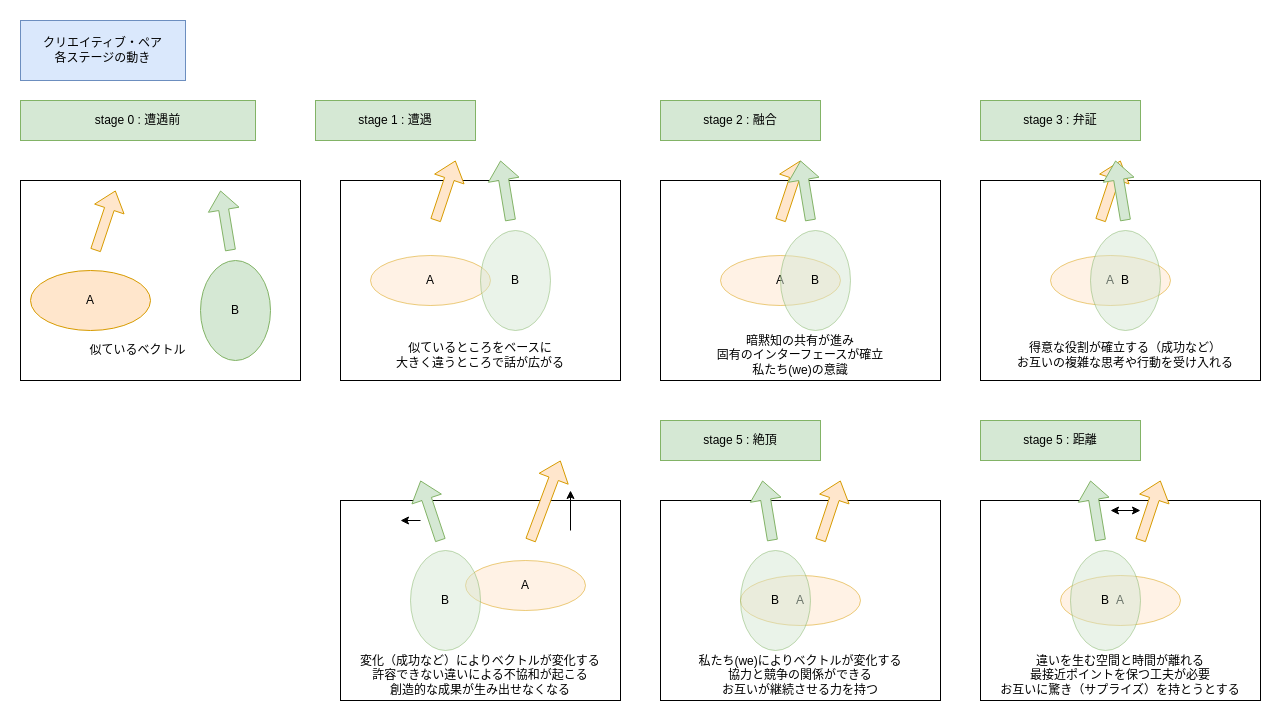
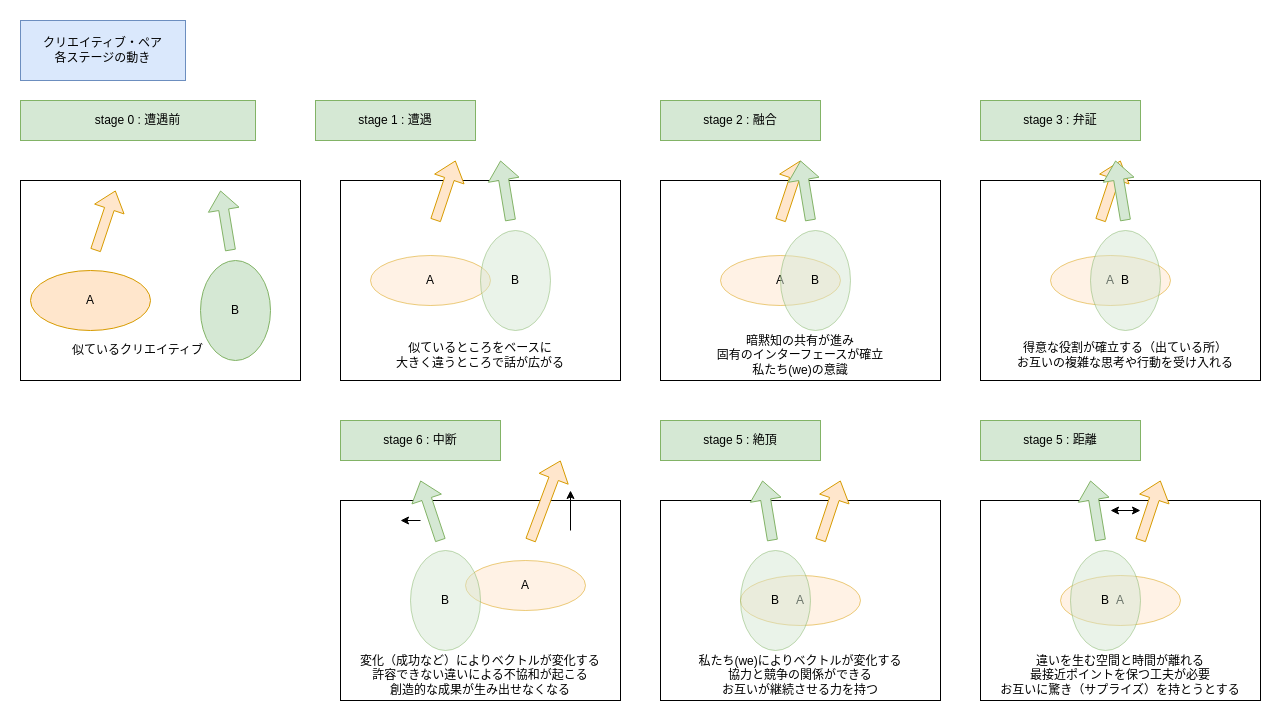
  <mxCell id="0" />
  <mxCell id="1" parent="0" />
  <mxCell id="2" value="" style="rounded=0;whiteSpace=wrap;html=1;" vertex="1" parent="1"><mxGeometry x="340" y="500" width="280" height="200" as="geometry" /></mxCell>
  <mxCell id="3" value="" style="rounded=0;whiteSpace=wrap;html=1;" vertex="1" parent="1"><mxGeometry x="660" y="500" width="280" height="200" as="geometry" /></mxCell>
  <mxCell id="4" value="" style="rounded=0;whiteSpace=wrap;html=1;" vertex="1" parent="1"><mxGeometry x="660" y="180" width="280" height="200" as="geometry" /></mxCell>
  <mxCell id="5" value="クリエイティブ・ペア&lt;div&gt;各ステージの動き&lt;/div&gt;" style="text;html=1;align=center;verticalAlign=middle;whiteSpace=wrap;rounded=0;fillColor=#dae8fc;strokeColor=#6c8ebf;" vertex="1" parent="1"><mxGeometry x="20" y="20" width="165" height="60" as="geometry" /></mxCell>
  <mxCell id="6" value="" style="rounded=0;whiteSpace=wrap;html=1;" vertex="1" parent="1"><mxGeometry x="20" y="180" width="280" height="200" as="geometry" /></mxCell>
  <mxCell id="7" value="stage 0 : 遭遇前" style="text;html=1;align=center;verticalAlign=middle;whiteSpace=wrap;rounded=0;fillColor=#d5e8d4;strokeColor=#82b366;" vertex="1" parent="1"><mxGeometry x="20" y="100" width="235" height="40" as="geometry" /></mxCell>
  <mxCell id="8" value="" style="shape=flexArrow;endArrow=classic;html=1;rounded=0;fillColor=#ffe6cc;strokeColor=#d79b00;" edge="1" parent="1"><mxGeometry width="50" height="50" relative="1" as="geometry"><mxPoint x="95" y="250" as="sourcePoint" /><mxPoint x="115" y="190" as="targetPoint" /></mxGeometry></mxCell>
  <mxCell id="9" value="" style="shape=flexArrow;endArrow=classic;html=1;rounded=0;fillColor=#d5e8d4;strokeColor=#82b366;" edge="1" parent="1"><mxGeometry width="50" height="50" relative="1" as="geometry"><mxPoint x="230" y="250" as="sourcePoint" /><mxPoint x="220" y="190" as="targetPoint" /></mxGeometry></mxCell>
- <mxCell id="10" value="似ている&lt;span style=&quot;background-color: transparent; color: light-dark(rgb(0, 0, 0), rgb(255, 255, 255));&quot;&gt;ベクトル&lt;/span&gt;" style="text;html=1;align=center;verticalAlign=middle;whiteSpace=wrap;rounded=0;" vertex="1" parent="1"><mxGeometry x="70" y="330" width="135" height="40" as="geometry" /></mxCell>
+ <mxCell id="10" value="似ている&lt;span style=&quot;background-color: transparent; color: light-dark(rgb(0, 0, 0), rgb(255, 255, 255));&quot;&gt;クリエイティブ&lt;/span&gt;" style="text;html=1;align=center;verticalAlign=middle;whiteSpace=wrap;rounded=0;" vertex="1" parent="1"><mxGeometry x="70" y="330" width="135" height="40" as="geometry" /></mxCell>
  <mxCell id="11" value="" style="rounded=0;whiteSpace=wrap;html=1;" vertex="1" parent="1"><mxGeometry x="340" y="180" width="280" height="200" as="geometry" /></mxCell>
  <mxCell id="12" value="" style="shape=flexArrow;endArrow=classic;html=1;rounded=0;fillColor=#ffe6cc;strokeColor=#d79b00;" edge="1" parent="1"><mxGeometry width="50" height="50" relative="1" as="geometry"><mxPoint x="435" y="220" as="sourcePoint" /><mxPoint x="455" y="160" as="targetPoint" /></mxGeometry></mxCell>
  <mxCell id="13" value="" style="shape=flexArrow;endArrow=classic;html=1;rounded=0;fillColor=#d5e8d4;strokeColor=#82b366;" edge="1" parent="1"><mxGeometry width="50" height="50" relative="1" as="geometry"><mxPoint x="510" y="220" as="sourcePoint" /><mxPoint x="500" y="160" as="targetPoint" /></mxGeometry></mxCell>
  <mxCell id="14" value="&lt;div&gt;似ているところをベースに&lt;/div&gt;大きく違うところで話が広がる" style="text;html=1;align=center;verticalAlign=middle;whiteSpace=wrap;rounded=0;" vertex="1" parent="1"><mxGeometry x="390" y="330" width="180" height="50" as="geometry" /></mxCell>
  <mxCell id="15" value="stage 1 : 遭遇" style="text;html=1;align=center;verticalAlign=middle;whiteSpace=wrap;rounded=0;fillColor=#d5e8d4;strokeColor=#82b366;" vertex="1" parent="1"><mxGeometry x="315" y="100" width="160" height="40" as="geometry" /></mxCell>
  <mxCell id="16" value="A" style="ellipse;whiteSpace=wrap;html=1;fillColor=#ffe6cc;strokeColor=#d79b00;" vertex="1" parent="1"><mxGeometry x="30" y="270" width="120" height="60" as="geometry" /></mxCell>
  <mxCell id="17" value="A" style="ellipse;whiteSpace=wrap;html=1;opacity=50;fillColor=#ffe6cc;strokeColor=#d79b00;" vertex="1" parent="1"><mxGeometry x="370" y="255" width="120" height="50" as="geometry" /></mxCell>
  <mxCell id="18" value="B" style="ellipse;whiteSpace=wrap;html=1;fillColor=#d5e8d4;strokeColor=#82b366;" vertex="1" parent="1"><mxGeometry x="200" y="260" width="70" height="100" as="geometry" /></mxCell>
  <mxCell id="19" value="B" style="ellipse;whiteSpace=wrap;html=1;opacity=50;fillColor=#d5e8d4;strokeColor=#82b366;" vertex="1" parent="1"><mxGeometry x="480" y="230" width="70" height="100" as="geometry" /></mxCell>
  <mxCell id="20" value="" style="shape=flexArrow;endArrow=classic;html=1;rounded=0;fillColor=#ffe6cc;strokeColor=#d79b00;" edge="1" parent="1"><mxGeometry width="50" height="50" relative="1" as="geometry"><mxPoint x="780" y="220" as="sourcePoint" /><mxPoint x="800" y="160" as="targetPoint" /></mxGeometry></mxCell>
  <mxCell id="21" value="" style="shape=flexArrow;endArrow=classic;html=1;rounded=0;fillColor=#d5e8d4;strokeColor=#82b366;" edge="1" parent="1"><mxGeometry width="50" height="50" relative="1" as="geometry"><mxPoint x="810" y="220" as="sourcePoint" /><mxPoint x="800" y="160" as="targetPoint" /></mxGeometry></mxCell>
  <mxCell id="22" value="&lt;div&gt;暗黙知の共有が進み&lt;/div&gt;&lt;div&gt;固有のインターフェースが確立&lt;/div&gt;&lt;div&gt;私たち(we)の意識&lt;/div&gt;" style="text;html=1;align=center;verticalAlign=middle;whiteSpace=wrap;rounded=0;" vertex="1" parent="1"><mxGeometry x="710" y="330" width="180" height="50" as="geometry" /></mxCell>
  <mxCell id="23" value="stage 2 : 融合" style="text;html=1;align=center;verticalAlign=middle;whiteSpace=wrap;rounded=0;fillColor=#d5e8d4;strokeColor=#82b366;" vertex="1" parent="1"><mxGeometry x="660" y="100" width="160" height="40" as="geometry" /></mxCell>
  <mxCell id="24" value="A" style="ellipse;whiteSpace=wrap;html=1;opacity=50;fillColor=#ffe6cc;strokeColor=#d79b00;" vertex="1" parent="1"><mxGeometry x="720" y="255" width="120" height="50" as="geometry" /></mxCell>
  <mxCell id="25" value="B" style="ellipse;whiteSpace=wrap;html=1;opacity=50;fillColor=#d5e8d4;strokeColor=#82b366;" vertex="1" parent="1"><mxGeometry x="780" y="230" width="70" height="100" as="geometry" /></mxCell>
  <mxCell id="26" value="" style="rounded=0;whiteSpace=wrap;html=1;" vertex="1" parent="1"><mxGeometry x="980" y="180" width="280" height="200" as="geometry" /></mxCell>
  <mxCell id="27" value="" style="shape=flexArrow;endArrow=classic;html=1;rounded=0;fillColor=#ffe6cc;strokeColor=#d79b00;" edge="1" parent="1"><mxGeometry width="50" height="50" relative="1" as="geometry"><mxPoint x="1100" y="220" as="sourcePoint" /><mxPoint x="1120" y="160" as="targetPoint" /></mxGeometry></mxCell>
  <mxCell id="28" value="" style="shape=flexArrow;endArrow=classic;html=1;rounded=0;fillColor=#d5e8d4;strokeColor=#82b366;" edge="1" parent="1"><mxGeometry width="50" height="50" relative="1" as="geometry"><mxPoint x="1125" y="220" as="sourcePoint" /><mxPoint x="1115" y="160" as="targetPoint" /></mxGeometry></mxCell>
- <mxCell id="29" value="&lt;div&gt;得意な役割が確立する（成功など）&lt;/div&gt;&lt;div&gt;お互いの複雑な思考や行動を受け入れる&lt;/div&gt;" style="text;html=1;align=center;verticalAlign=middle;whiteSpace=wrap;rounded=0;" vertex="1" parent="1"><mxGeometry x="1010" y="330" width="230" height="50" as="geometry" /></mxCell>
+ <mxCell id="29" value="&lt;div&gt;得意な役割が確立する（出ている所）&lt;/div&gt;&lt;div&gt;お互いの複雑な思考や行動を受け入れる&lt;/div&gt;" style="text;html=1;align=center;verticalAlign=middle;whiteSpace=wrap;rounded=0;" vertex="1" parent="1"><mxGeometry x="1010" y="330" width="230" height="50" as="geometry" /></mxCell>
  <mxCell id="30" value="stage 3 : 弁証" style="text;html=1;align=center;verticalAlign=middle;whiteSpace=wrap;rounded=0;fillColor=#d5e8d4;strokeColor=#82b366;" vertex="1" parent="1"><mxGeometry x="980" y="100" width="160" height="40" as="geometry" /></mxCell>
  <mxCell id="31" value="A" style="ellipse;whiteSpace=wrap;html=1;opacity=50;fillColor=#ffe6cc;strokeColor=#d79b00;" vertex="1" parent="1"><mxGeometry x="1050" y="255" width="120" height="50" as="geometry" /></mxCell>
  <mxCell id="32" value="B" style="ellipse;whiteSpace=wrap;html=1;opacity=50;fillColor=#d5e8d4;strokeColor=#82b366;" vertex="1" parent="1"><mxGeometry x="1090" y="230" width="70" height="100" as="geometry" /></mxCell>
  <mxCell id="33" value="" style="rounded=0;whiteSpace=wrap;html=1;" vertex="1" parent="1"><mxGeometry x="980" y="500" width="280" height="200" as="geometry" /></mxCell>
  <mxCell id="34" value="" style="shape=flexArrow;endArrow=classic;html=1;rounded=0;fillColor=#ffe6cc;strokeColor=#d79b00;" edge="1" parent="1"><mxGeometry width="50" height="50" relative="1" as="geometry"><mxPoint x="1140" y="540" as="sourcePoint" /><mxPoint x="1160" y="480" as="targetPoint" /></mxGeometry></mxCell>
  <mxCell id="35" value="" style="shape=flexArrow;endArrow=classic;html=1;rounded=0;fillColor=#d5e8d4;strokeColor=#82b366;" edge="1" parent="1"><mxGeometry width="50" height="50" relative="1" as="geometry"><mxPoint x="1100" y="540" as="sourcePoint" /><mxPoint x="1090" y="480" as="targetPoint" /></mxGeometry></mxCell>
  <mxCell id="36" value="&lt;div&gt;違いを生む&lt;span style=&quot;background-color: transparent; color: light-dark(rgb(0, 0, 0), rgb(255, 255, 255));&quot;&gt;空間と&lt;/span&gt;&lt;span style=&quot;background-color: transparent; color: light-dark(rgb(0, 0, 0), rgb(255, 255, 255));&quot;&gt;時間が離れる&lt;/span&gt;&lt;/div&gt;&lt;div&gt;最接近ポイントを保つ工夫が必要&lt;/div&gt;&lt;div&gt;お互いに驚き（サプライズ）を持とうとする&lt;/div&gt;" style="text;html=1;align=center;verticalAlign=middle;whiteSpace=wrap;rounded=0;" vertex="1" parent="1"><mxGeometry x="990" y="650" width="260" height="50" as="geometry" /></mxCell>
  <mxCell id="37" value="stage 5 : 距離" style="text;html=1;align=center;verticalAlign=middle;whiteSpace=wrap;rounded=0;fillColor=#d5e8d4;strokeColor=#82b366;" vertex="1" parent="1"><mxGeometry x="980" y="420" width="160" height="40" as="geometry" /></mxCell>
  <mxCell id="38" value="A" style="ellipse;whiteSpace=wrap;html=1;opacity=50;fillColor=#ffe6cc;strokeColor=#d79b00;" vertex="1" parent="1"><mxGeometry x="1060" y="575" width="120" height="50" as="geometry" /></mxCell>
  <mxCell id="39" value="B" style="ellipse;whiteSpace=wrap;html=1;opacity=50;fillColor=#d5e8d4;strokeColor=#82b366;" vertex="1" parent="1"><mxGeometry x="1070" y="550" width="70" height="100" as="geometry" /></mxCell>
  <mxCell id="40" value="" style="endArrow=classic;startArrow=classic;html=1;rounded=0;" edge="1" parent="1"><mxGeometry width="50" height="50" relative="1" as="geometry"><mxPoint x="1110" y="510" as="sourcePoint" /><mxPoint x="1140" y="510" as="targetPoint" /></mxGeometry></mxCell>
  <mxCell id="41" value="" style="shape=flexArrow;endArrow=classic;html=1;rounded=0;fillColor=#ffe6cc;strokeColor=#d79b00;" edge="1" parent="1"><mxGeometry width="50" height="50" relative="1" as="geometry"><mxPoint x="820" y="540" as="sourcePoint" /><mxPoint x="840" y="480" as="targetPoint" /></mxGeometry></mxCell>
  <mxCell id="42" value="" style="shape=flexArrow;endArrow=classic;html=1;rounded=0;fillColor=#d5e8d4;strokeColor=#82b366;" edge="1" parent="1"><mxGeometry width="50" height="50" relative="1" as="geometry"><mxPoint x="772" y="540" as="sourcePoint" /><mxPoint x="762" y="480" as="targetPoint" /></mxGeometry></mxCell>
  <mxCell id="43" value="&lt;div&gt;私たち(we)によりベクトルが変化する&lt;/div&gt;&lt;div&gt;協力と競争の関係ができる&lt;/div&gt;&lt;div&gt;お互いが継続させる力を持つ&lt;/div&gt;" style="text;html=1;align=center;verticalAlign=middle;whiteSpace=wrap;rounded=0;" vertex="1" parent="1"><mxGeometry x="670" y="650" width="260" height="50" as="geometry" /></mxCell>
  <mxCell id="44" value="stage 5 : 絶頂" style="text;html=1;align=center;verticalAlign=middle;whiteSpace=wrap;rounded=0;fillColor=#d5e8d4;strokeColor=#82b366;" vertex="1" parent="1"><mxGeometry x="660" y="420" width="160" height="40" as="geometry" /></mxCell>
  <mxCell id="45" value="A" style="ellipse;whiteSpace=wrap;html=1;opacity=50;fillColor=#ffe6cc;strokeColor=#d79b00;" vertex="1" parent="1"><mxGeometry x="740" y="575" width="120" height="50" as="geometry" /></mxCell>
  <mxCell id="46" value="B" style="ellipse;whiteSpace=wrap;html=1;opacity=50;fillColor=#d5e8d4;strokeColor=#82b366;" vertex="1" parent="1"><mxGeometry x="740" y="550" width="70" height="100" as="geometry" /></mxCell>
  <mxCell id="47" value="" style="shape=flexArrow;endArrow=classic;html=1;rounded=0;fillColor=#ffe6cc;strokeColor=#d79b00;" edge="1" parent="1"><mxGeometry width="50" height="50" relative="1" as="geometry"><mxPoint x="530" y="540" as="sourcePoint" /><mxPoint x="560" y="460" as="targetPoint" /></mxGeometry></mxCell>
  <mxCell id="48" value="" style="shape=flexArrow;endArrow=classic;html=1;rounded=0;fillColor=#d5e8d4;strokeColor=#82b366;" edge="1" parent="1"><mxGeometry width="50" height="50" relative="1" as="geometry"><mxPoint x="440" y="540" as="sourcePoint" /><mxPoint x="420" y="480" as="targetPoint" /></mxGeometry></mxCell>
  <mxCell id="49" value="&lt;div&gt;変化（成功など）によりベクトルが変化する&lt;/div&gt;&lt;div&gt;&lt;span style=&quot;background-color: transparent; color: light-dark(rgb(0, 0, 0), rgb(255, 255, 255));&quot;&gt;許容できない違いによる不協和が起こる&lt;/span&gt;&lt;/div&gt;&lt;div&gt;創造的な成果が生み出せなくなる&lt;/div&gt;" style="text;html=1;align=center;verticalAlign=middle;whiteSpace=wrap;rounded=0;" vertex="1" parent="1"><mxGeometry x="350" y="650" width="260" height="50" as="geometry" /></mxCell>
+ <mxCell id="50" value="stage 6 : 中断" style="text;html=1;align=center;verticalAlign=middle;whiteSpace=wrap;rounded=0;fillColor=#d5e8d4;strokeColor=#82b366;" vertex="1" parent="1"><mxGeometry x="340" y="420" width="160" height="40" as="geometry" /></mxCell>
  <mxCell id="51" value="A" style="ellipse;whiteSpace=wrap;html=1;opacity=50;fillColor=#ffe6cc;strokeColor=#d79b00;" vertex="1" parent="1"><mxGeometry x="465" y="560" width="120" height="50" as="geometry" /></mxCell>
  <mxCell id="52" value="B" style="ellipse;whiteSpace=wrap;html=1;opacity=50;fillColor=#d5e8d4;strokeColor=#82b366;" vertex="1" parent="1"><mxGeometry x="410" y="550" width="70" height="100" as="geometry" /></mxCell>
  <mxCell id="53" value="" style="endArrow=classic;html=1;rounded=0;" edge="1" parent="1"><mxGeometry width="50" height="50" relative="1" as="geometry"><mxPoint x="570" y="530" as="sourcePoint" /><mxPoint x="570" y="490" as="targetPoint" /></mxGeometry></mxCell>
  <mxCell id="54" value="" style="endArrow=classic;html=1;rounded=0;" edge="1" parent="1"><mxGeometry width="50" height="50" relative="1" as="geometry"><mxPoint x="420" y="520" as="sourcePoint" /><mxPoint x="400" y="520" as="targetPoint" /></mxGeometry></mxCell>
